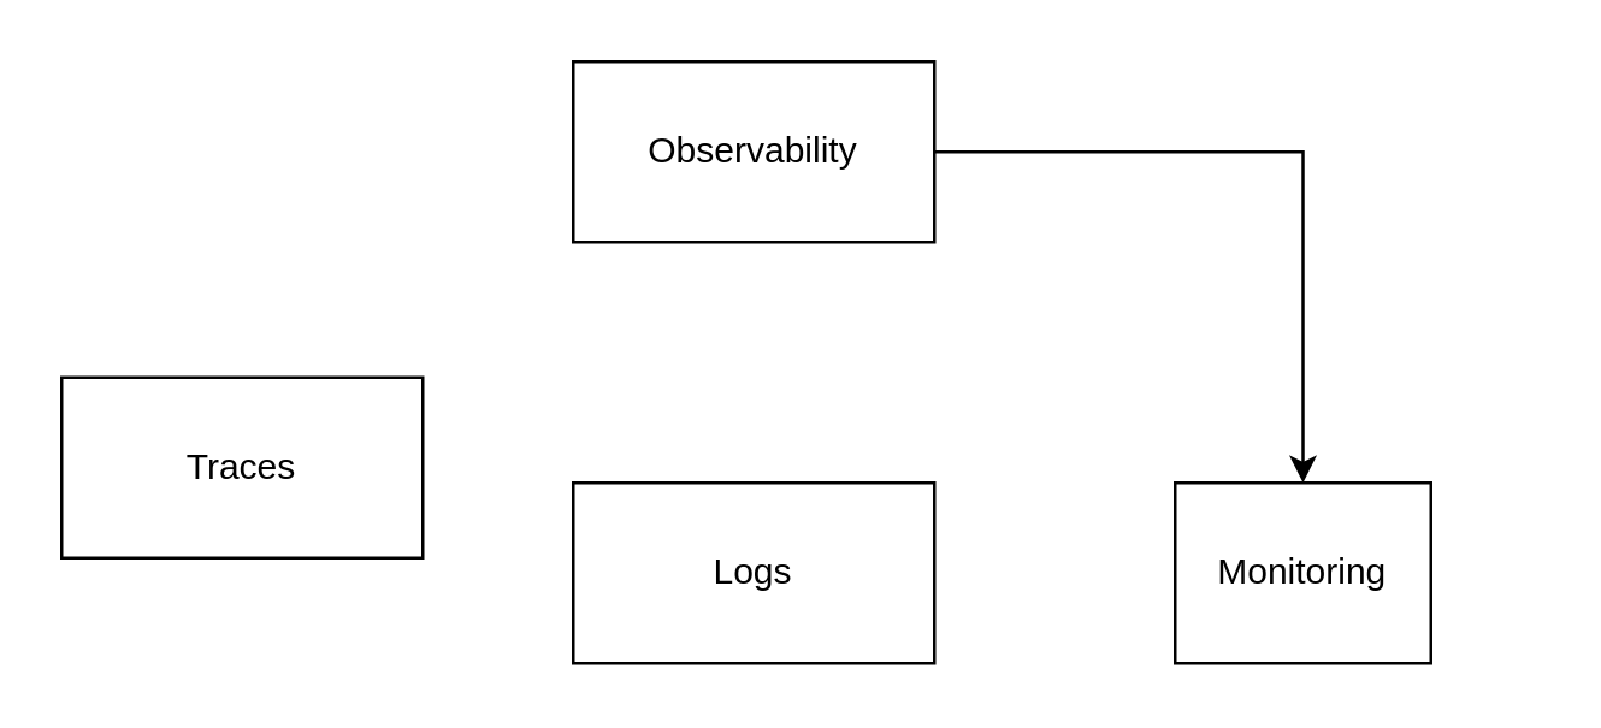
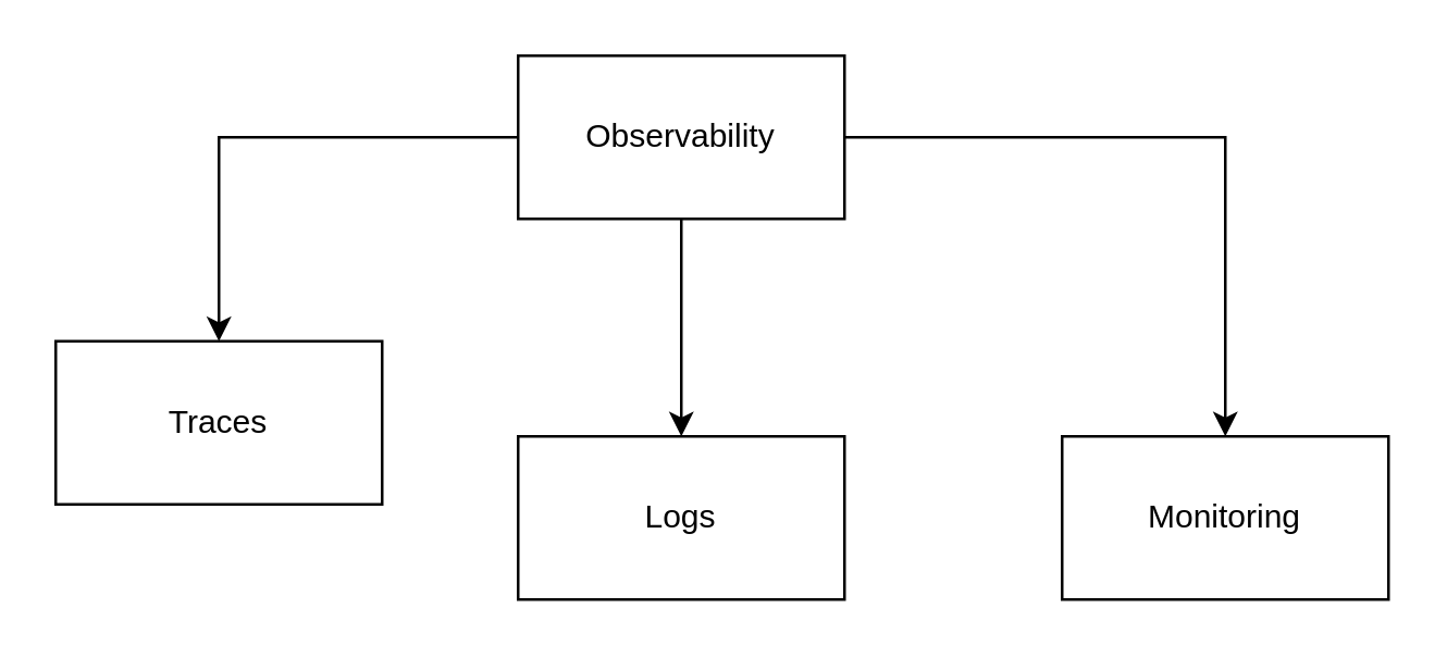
  <mxCell id="0" />
  <mxCell id="1" parent="0" />
+ <mxCell id="2" value="" style="edgeStyle=orthogonalEdgeStyle;rounded=0;orthogonalLoop=1;jettySize=auto;html=1;" edge="1" parent="1" source="5" target="6"><mxGeometry relative="1" as="geometry" /></mxCell>
  <mxCell id="3" value="" style="edgeStyle=orthogonalEdgeStyle;rounded=0;orthogonalLoop=1;jettySize=auto;html=1;" edge="1" parent="1" source="5" target="7"><mxGeometry relative="1" as="geometry" /></mxCell>
+ <mxCell id="4" value="" style="edgeStyle=orthogonalEdgeStyle;rounded=0;orthogonalLoop=1;jettySize=auto;html=1;" edge="1" parent="1" source="5" target="8"><mxGeometry relative="1" as="geometry" /></mxCell>
  <mxCell id="5" value="Observability" style="whiteSpace=wrap;html=1;" vertex="1" parent="1"><mxGeometry x="190" y="20" width="120" height="60" as="geometry" /></mxCell>
  <mxCell id="6" value="Logs" style="whiteSpace=wrap;html=1;" vertex="1" parent="1"><mxGeometry x="190" y="160" width="120" height="60" as="geometry" /></mxCell>
- <mxCell id="7" value="Monitoring" style="whiteSpace=wrap;html=1;" vertex="1" parent="1"><mxGeometry x="390" y="160" width="85" height="60" as="geometry" /></mxCell>
+ <mxCell id="7" value="Monitoring" style="whiteSpace=wrap;html=1;" vertex="1" parent="1"><mxGeometry x="390" y="160" width="120" height="60" as="geometry" /></mxCell>
  <mxCell id="8" value="Traces" style="whiteSpace=wrap;html=1;" vertex="1" parent="1"><mxGeometry x="20" y="125" width="120" height="60" as="geometry" /></mxCell>
